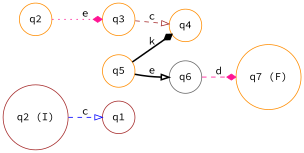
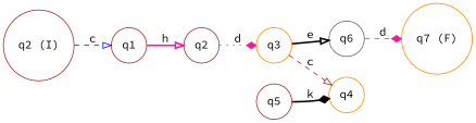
  digraph {
    fontname="Source Code Pro"
    rankdir=LR
    node [color=darkorange fontname="Source Code Pro" shape=circle]
    edge [arrowhead=onormal color=deeppink fontname="Source Code Pro" style=dashed]
    n1 [color=brown label="q2 (I)"]
    n2 [color=brown label=q1]
-   n3 [label=q2]
+   n3 [color=brown label=q2]
    n4 [label=q3]
    n5 [label=q4]
-   n6 [label=q5]
+   n6 [color=brown label=q5]
    n7 [color=gray40 label=q6]
    n8 [label="q7 (F)"]
    n1 -> n2 [color=blue label=c]
-   n3 -> n4 [arrowhead=diamond label=e style=dotted]
+   n2 -> n3 [label=h style=bold]
+   n3 -> n4 [arrowhead=diamond label=d style=dotted]
    n4 -> n5 [color=brown label=c]
    n6 -> n5 [arrowhead=diamond color=black label=k style=bold]
-   n6 -> n7 [color=black label=e style=bold]
+   n4 -> n7 [color=black label=e style=bold]
    n7 -> n8 [arrowhead=diamond label=d]
  }
